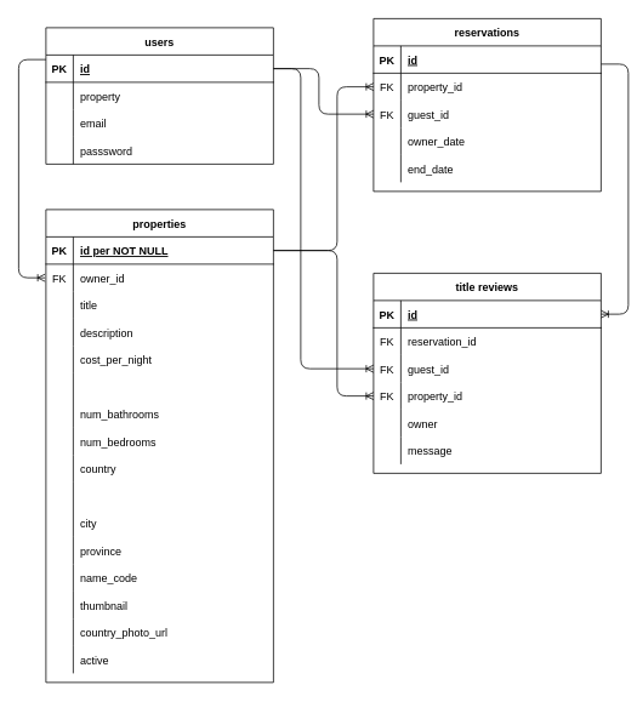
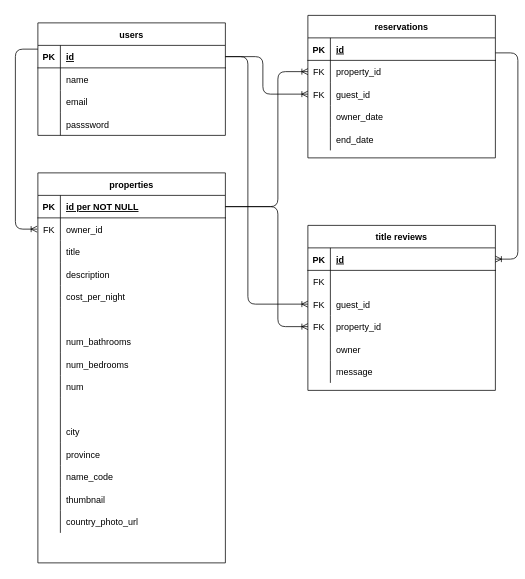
  <mxCell id="0" />
  <mxCell id="1" parent="0" />
  <mxCell id="2" value="properties" style="shape=table;startSize=30;container=1;collapsible=1;childLayout=tableLayout;fixedRows=1;rowLines=0;fontStyle=1;align=center;resizeLast=1;" parent="1" vertex="1"><mxGeometry x="50" y="230" width="250" height="520" as="geometry" /></mxCell>
  <mxCell id="3" value="" style="shape=partialRectangle;collapsible=0;dropTarget=0;pointerEvents=0;fillColor=none;points=[[0,0.5],[1,0.5]];portConstraint=eastwest;top=0;left=0;right=0;bottom=1;" parent="2" vertex="1"><mxGeometry y="30" width="250" height="30" as="geometry" /></mxCell>
  <mxCell id="4" value="PK" style="shape=partialRectangle;overflow=hidden;connectable=0;fillColor=none;top=0;left=0;bottom=0;right=0;fontStyle=1;" parent="3" vertex="1"><mxGeometry width="30" height="30" as="geometry" /></mxCell>
  <mxCell id="5" value="id per NOT NULL" style="shape=partialRectangle;overflow=hidden;connectable=0;fillColor=none;top=0;left=0;bottom=0;right=0;align=left;spacingLeft=6;fontStyle=5;" parent="3" vertex="1"><mxGeometry x="30" width="220" height="30" as="geometry" /></mxCell>
  <mxCell id="6" value="" style="shape=partialRectangle;collapsible=0;dropTarget=0;pointerEvents=0;fillColor=none;top=0;left=0;bottom=0;right=0;points=[[0,0.5],[1,0.5]];portConstraint=eastwest;" vertex="1" parent="2"><mxGeometry y="60" width="250" height="30" as="geometry" /></mxCell>
  <mxCell id="7" value="FK" style="shape=partialRectangle;connectable=0;fillColor=none;top=0;left=0;bottom=0;right=0;fontStyle=0;overflow=hidden;" vertex="1" parent="6"><mxGeometry width="30" height="30" as="geometry" /></mxCell>
  <mxCell id="8" value="owner_id" style="shape=partialRectangle;connectable=0;fillColor=none;top=0;left=0;bottom=0;right=0;align=left;spacingLeft=6;fontStyle=0;overflow=hidden;" vertex="1" parent="6"><mxGeometry x="30" width="220" height="30" as="geometry" /></mxCell>
  <mxCell id="9" value="" style="shape=partialRectangle;collapsible=0;dropTarget=0;pointerEvents=0;fillColor=none;points=[[0,0.5],[1,0.5]];portConstraint=eastwest;top=0;left=0;right=0;bottom=0;" parent="2" vertex="1"><mxGeometry y="90" width="250" height="30" as="geometry" /></mxCell>
  <mxCell id="10" value="" style="shape=partialRectangle;overflow=hidden;connectable=0;fillColor=none;top=0;left=0;bottom=0;right=0;" parent="9" vertex="1"><mxGeometry width="30" height="30" as="geometry" /></mxCell>
  <mxCell id="11" value="title" style="shape=partialRectangle;overflow=hidden;connectable=0;fillColor=none;top=0;left=0;bottom=0;right=0;align=left;spacingLeft=6;" parent="9" vertex="1"><mxGeometry x="30" width="220" height="30" as="geometry" /></mxCell>
  <mxCell id="12" value="" style="shape=partialRectangle;collapsible=0;dropTarget=0;pointerEvents=0;fillColor=none;points=[[0,0.5],[1,0.5]];portConstraint=eastwest;top=0;left=0;right=0;bottom=0;" parent="2" vertex="1"><mxGeometry y="120" width="250" height="30" as="geometry" /></mxCell>
  <mxCell id="13" value="" style="shape=partialRectangle;overflow=hidden;connectable=0;fillColor=none;top=0;left=0;bottom=0;right=0;" parent="12" vertex="1"><mxGeometry width="30" height="30" as="geometry" /></mxCell>
  <mxCell id="14" value="description" style="shape=partialRectangle;overflow=hidden;connectable=0;fillColor=none;top=0;left=0;bottom=0;right=0;align=left;spacingLeft=6;" parent="12" vertex="1"><mxGeometry x="30" width="220" height="30" as="geometry" /></mxCell>
  <mxCell id="15" value="" style="shape=partialRectangle;collapsible=0;dropTarget=0;pointerEvents=0;fillColor=none;top=0;left=0;bottom=0;right=0;points=[[0,0.5],[1,0.5]];portConstraint=eastwest;" vertex="1" parent="2"><mxGeometry y="150" width="250" height="30" as="geometry" /></mxCell>
  <mxCell id="16" value="" style="shape=partialRectangle;connectable=0;fillColor=none;top=0;left=0;bottom=0;right=0;editable=1;overflow=hidden;" vertex="1" parent="15"><mxGeometry width="30" height="30" as="geometry" /></mxCell>
  <mxCell id="17" value="cost_per_night" style="shape=partialRectangle;connectable=0;fillColor=none;top=0;left=0;bottom=0;right=0;align=left;spacingLeft=6;overflow=hidden;" vertex="1" parent="15"><mxGeometry x="30" width="220" height="30" as="geometry" /></mxCell>
  <mxCell id="18" value="" style="shape=partialRectangle;collapsible=0;dropTarget=0;pointerEvents=0;fillColor=none;top=0;left=0;bottom=0;right=0;points=[[0,0.5],[1,0.5]];portConstraint=eastwest;" vertex="1" parent="2"><mxGeometry y="180" width="250" height="30" as="geometry" /></mxCell>
  <mxCell id="19" value="" style="shape=partialRectangle;connectable=0;fillColor=none;top=0;left=0;bottom=0;right=0;editable=1;overflow=hidden;" vertex="1" parent="18"><mxGeometry width="30" height="30" as="geometry" /></mxCell>
  <mxCell id="20" value="" style="shape=partialRectangle;collapsible=0;dropTarget=0;pointerEvents=0;fillColor=none;top=0;left=0;bottom=0;right=0;points=[[0,0.5],[1,0.5]];portConstraint=eastwest;" vertex="1" parent="2"><mxGeometry y="210" width="250" height="30" as="geometry" /></mxCell>
  <mxCell id="21" value="" style="shape=partialRectangle;connectable=0;fillColor=none;top=0;left=0;bottom=0;right=0;editable=1;overflow=hidden;" vertex="1" parent="20"><mxGeometry width="30" height="30" as="geometry" /></mxCell>
  <mxCell id="22" value="num_bathrooms" style="shape=partialRectangle;connectable=0;fillColor=none;top=0;left=0;bottom=0;right=0;align=left;spacingLeft=6;overflow=hidden;" vertex="1" parent="20"><mxGeometry x="30" width="220" height="30" as="geometry" /></mxCell>
  <mxCell id="23" value="" style="shape=partialRectangle;collapsible=0;dropTarget=0;pointerEvents=0;fillColor=none;top=0;left=0;bottom=0;right=0;points=[[0,0.5],[1,0.5]];portConstraint=eastwest;" vertex="1" parent="2"><mxGeometry y="240" width="250" height="30" as="geometry" /></mxCell>
  <mxCell id="24" value="" style="shape=partialRectangle;connectable=0;fillColor=none;top=0;left=0;bottom=0;right=0;editable=1;overflow=hidden;" vertex="1" parent="23"><mxGeometry width="30" height="30" as="geometry" /></mxCell>
  <mxCell id="25" value="num_bedrooms" style="shape=partialRectangle;connectable=0;fillColor=none;top=0;left=0;bottom=0;right=0;align=left;spacingLeft=6;overflow=hidden;" vertex="1" parent="23"><mxGeometry x="30" width="220" height="30" as="geometry" /></mxCell>
  <mxCell id="26" value="" style="shape=partialRectangle;collapsible=0;dropTarget=0;pointerEvents=0;fillColor=none;top=0;left=0;bottom=0;right=0;points=[[0,0.5],[1,0.5]];portConstraint=eastwest;" vertex="1" parent="2"><mxGeometry y="270" width="250" height="30" as="geometry" /></mxCell>
  <mxCell id="27" value="" style="shape=partialRectangle;connectable=0;fillColor=none;top=0;left=0;bottom=0;right=0;editable=1;overflow=hidden;" vertex="1" parent="26"><mxGeometry width="30" height="30" as="geometry" /></mxCell>
- <mxCell id="28" value="country" style="shape=partialRectangle;connectable=0;fillColor=none;top=0;left=0;bottom=0;right=0;align=left;spacingLeft=6;overflow=hidden;" vertex="1" parent="26"><mxGeometry x="30" width="220" height="30" as="geometry" /></mxCell>
+ <mxCell id="28" value="num" style="shape=partialRectangle;connectable=0;fillColor=none;top=0;left=0;bottom=0;right=0;align=left;spacingLeft=6;overflow=hidden;" vertex="1" parent="26"><mxGeometry x="30" width="220" height="30" as="geometry" /></mxCell>
  <mxCell id="29" value="" style="shape=partialRectangle;collapsible=0;dropTarget=0;pointerEvents=0;fillColor=none;top=0;left=0;bottom=0;right=0;points=[[0,0.5],[1,0.5]];portConstraint=eastwest;" vertex="1" parent="2"><mxGeometry y="300" width="250" height="30" as="geometry" /></mxCell>
  <mxCell id="30" value="" style="shape=partialRectangle;connectable=0;fillColor=none;top=0;left=0;bottom=0;right=0;editable=1;overflow=hidden;" vertex="1" parent="29"><mxGeometry width="30" height="30" as="geometry" /></mxCell>
  <mxCell id="31" value="" style="shape=partialRectangle;collapsible=0;dropTarget=0;pointerEvents=0;fillColor=none;top=0;left=0;bottom=0;right=0;points=[[0,0.5],[1,0.5]];portConstraint=eastwest;" vertex="1" parent="2"><mxGeometry y="330" width="250" height="30" as="geometry" /></mxCell>
  <mxCell id="32" value="" style="shape=partialRectangle;connectable=0;fillColor=none;top=0;left=0;bottom=0;right=0;editable=1;overflow=hidden;" vertex="1" parent="31"><mxGeometry width="30" height="30" as="geometry" /></mxCell>
  <mxCell id="33" value="city" style="shape=partialRectangle;connectable=0;fillColor=none;top=0;left=0;bottom=0;right=0;align=left;spacingLeft=6;overflow=hidden;" vertex="1" parent="31"><mxGeometry x="30" width="220" height="30" as="geometry" /></mxCell>
  <mxCell id="34" value="" style="shape=partialRectangle;collapsible=0;dropTarget=0;pointerEvents=0;fillColor=none;top=0;left=0;bottom=0;right=0;points=[[0,0.5],[1,0.5]];portConstraint=eastwest;" vertex="1" parent="2"><mxGeometry y="360" width="250" height="30" as="geometry" /></mxCell>
  <mxCell id="35" value="" style="shape=partialRectangle;connectable=0;fillColor=none;top=0;left=0;bottom=0;right=0;editable=1;overflow=hidden;" vertex="1" parent="34"><mxGeometry width="30" height="30" as="geometry" /></mxCell>
  <mxCell id="36" value="province" style="shape=partialRectangle;connectable=0;fillColor=none;top=0;left=0;bottom=0;right=0;align=left;spacingLeft=6;overflow=hidden;" vertex="1" parent="34"><mxGeometry x="30" width="220" height="30" as="geometry" /></mxCell>
  <mxCell id="37" value="" style="shape=partialRectangle;collapsible=0;dropTarget=0;pointerEvents=0;fillColor=none;top=0;left=0;bottom=0;right=0;points=[[0,0.5],[1,0.5]];portConstraint=eastwest;" vertex="1" parent="2"><mxGeometry y="390" width="250" height="30" as="geometry" /></mxCell>
  <mxCell id="38" value="" style="shape=partialRectangle;connectable=0;fillColor=none;top=0;left=0;bottom=0;right=0;editable=1;overflow=hidden;" vertex="1" parent="37"><mxGeometry width="30" height="30" as="geometry" /></mxCell>
  <mxCell id="39" value="name_code" style="shape=partialRectangle;connectable=0;fillColor=none;top=0;left=0;bottom=0;right=0;align=left;spacingLeft=6;overflow=hidden;" vertex="1" parent="37"><mxGeometry x="30" width="220" height="30" as="geometry" /></mxCell>
  <mxCell id="40" value="" style="shape=partialRectangle;collapsible=0;dropTarget=0;pointerEvents=0;fillColor=none;top=0;left=0;bottom=0;right=0;points=[[0,0.5],[1,0.5]];portConstraint=eastwest;" vertex="1" parent="2"><mxGeometry y="420" width="250" height="30" as="geometry" /></mxCell>
  <mxCell id="41" value="" style="shape=partialRectangle;connectable=0;fillColor=none;top=0;left=0;bottom=0;right=0;editable=1;overflow=hidden;" vertex="1" parent="40"><mxGeometry width="30" height="30" as="geometry" /></mxCell>
  <mxCell id="42" value="thumbnail" style="shape=partialRectangle;connectable=0;fillColor=none;top=0;left=0;bottom=0;right=0;align=left;spacingLeft=6;overflow=hidden;" vertex="1" parent="40"><mxGeometry x="30" width="220" height="30" as="geometry" /></mxCell>
  <mxCell id="43" value="" style="shape=partialRectangle;collapsible=0;dropTarget=0;pointerEvents=0;fillColor=none;top=0;left=0;bottom=0;right=0;points=[[0,0.5],[1,0.5]];portConstraint=eastwest;" vertex="1" parent="2"><mxGeometry y="450" width="250" height="30" as="geometry" /></mxCell>
  <mxCell id="44" value="" style="shape=partialRectangle;connectable=0;fillColor=none;top=0;left=0;bottom=0;right=0;editable=1;overflow=hidden;" vertex="1" parent="43"><mxGeometry width="30" height="30" as="geometry" /></mxCell>
  <mxCell id="45" value="country_photo_url" style="shape=partialRectangle;connectable=0;fillColor=none;top=0;left=0;bottom=0;right=0;align=left;spacingLeft=6;overflow=hidden;" vertex="1" parent="43"><mxGeometry x="30" width="220" height="30" as="geometry" /></mxCell>
  <mxCell id="46" value="" style="shape=partialRectangle;collapsible=0;dropTarget=0;pointerEvents=0;fillColor=none;top=0;left=0;bottom=0;right=0;points=[[0,0.5],[1,0.5]];portConstraint=eastwest;" vertex="1" parent="2"><mxGeometry y="480" width="250" height="30" as="geometry" /></mxCell>
  <mxCell id="47" value="" style="shape=partialRectangle;connectable=0;fillColor=none;top=0;left=0;bottom=0;right=0;editable=1;overflow=hidden;" vertex="1" parent="46"><mxGeometry width="30" height="30" as="geometry" /></mxCell>
- <mxCell id="48" value="active" style="shape=partialRectangle;connectable=0;fillColor=none;top=0;left=0;bottom=0;right=0;align=left;spacingLeft=6;overflow=hidden;" vertex="1" parent="46"><mxGeometry x="30" width="220" height="30" as="geometry" /></mxCell>
  <mxCell id="49" value="reservations" style="shape=table;startSize=30;container=1;collapsible=1;childLayout=tableLayout;fixedRows=1;rowLines=0;fontStyle=1;align=center;resizeLast=1;" parent="1" vertex="1"><mxGeometry x="410" y="20" width="250" height="190" as="geometry" /></mxCell>
  <mxCell id="50" value="" style="shape=partialRectangle;collapsible=0;dropTarget=0;pointerEvents=0;fillColor=none;points=[[0,0.5],[1,0.5]];portConstraint=eastwest;top=0;left=0;right=0;bottom=1;" parent="49" vertex="1"><mxGeometry y="30" width="250" height="30" as="geometry" /></mxCell>
  <mxCell id="51" value="PK" style="shape=partialRectangle;overflow=hidden;connectable=0;fillColor=none;top=0;left=0;bottom=0;right=0;fontStyle=1;" parent="50" vertex="1"><mxGeometry width="30" height="30" as="geometry" /></mxCell>
  <mxCell id="52" value="id" style="shape=partialRectangle;overflow=hidden;connectable=0;fillColor=none;top=0;left=0;bottom=0;right=0;align=left;spacingLeft=6;fontStyle=5;" parent="50" vertex="1"><mxGeometry x="30" width="220" height="30" as="geometry" /></mxCell>
  <mxCell id="53" value="" style="shape=partialRectangle;collapsible=0;dropTarget=0;pointerEvents=0;fillColor=none;top=0;left=0;bottom=0;right=0;points=[[0,0.5],[1,0.5]];portConstraint=eastwest;" vertex="1" parent="49"><mxGeometry y="60" width="250" height="30" as="geometry" /></mxCell>
  <mxCell id="54" value="FK" style="shape=partialRectangle;connectable=0;fillColor=none;top=0;left=0;bottom=0;right=0;fontStyle=0;overflow=hidden;" vertex="1" parent="53"><mxGeometry width="30" height="30" as="geometry" /></mxCell>
  <mxCell id="55" value="property_id" style="shape=partialRectangle;connectable=0;fillColor=none;top=0;left=0;bottom=0;right=0;align=left;spacingLeft=6;fontStyle=0;overflow=hidden;" vertex="1" parent="53"><mxGeometry x="30" width="220" height="30" as="geometry" /></mxCell>
  <mxCell id="56" value="" style="shape=partialRectangle;collapsible=0;dropTarget=0;pointerEvents=0;fillColor=none;top=0;left=0;bottom=0;right=0;points=[[0,0.5],[1,0.5]];portConstraint=eastwest;" vertex="1" parent="49"><mxGeometry y="90" width="250" height="30" as="geometry" /></mxCell>
  <mxCell id="57" value="FK" style="shape=partialRectangle;connectable=0;fillColor=none;top=0;left=0;bottom=0;right=0;fontStyle=0;overflow=hidden;" vertex="1" parent="56"><mxGeometry width="30" height="30" as="geometry" /></mxCell>
  <mxCell id="58" value="guest_id" style="shape=partialRectangle;connectable=0;fillColor=none;top=0;left=0;bottom=0;right=0;align=left;spacingLeft=6;fontStyle=0;overflow=hidden;" vertex="1" parent="56"><mxGeometry x="30" width="220" height="30" as="geometry" /></mxCell>
  <mxCell id="59" value="" style="shape=partialRectangle;collapsible=0;dropTarget=0;pointerEvents=0;fillColor=none;points=[[0,0.5],[1,0.5]];portConstraint=eastwest;top=0;left=0;right=0;bottom=0;" parent="49" vertex="1"><mxGeometry y="120" width="250" height="30" as="geometry" /></mxCell>
  <mxCell id="60" value="" style="shape=partialRectangle;overflow=hidden;connectable=0;fillColor=none;top=0;left=0;bottom=0;right=0;" parent="59" vertex="1"><mxGeometry width="30" height="30" as="geometry" /></mxCell>
  <mxCell id="61" value="owner_date" style="shape=partialRectangle;overflow=hidden;connectable=0;fillColor=none;top=0;left=0;bottom=0;right=0;align=left;spacingLeft=6;" parent="59" vertex="1"><mxGeometry x="30" width="220" height="30" as="geometry" /></mxCell>
  <mxCell id="62" value="" style="shape=partialRectangle;collapsible=0;dropTarget=0;pointerEvents=0;fillColor=none;points=[[0,0.5],[1,0.5]];portConstraint=eastwest;top=0;left=0;right=0;bottom=0;" parent="49" vertex="1"><mxGeometry y="150" width="250" height="30" as="geometry" /></mxCell>
  <mxCell id="63" value="" style="shape=partialRectangle;overflow=hidden;connectable=0;fillColor=none;top=0;left=0;bottom=0;right=0;" parent="62" vertex="1"><mxGeometry width="30" height="30" as="geometry" /></mxCell>
  <mxCell id="64" value="end_date" style="shape=partialRectangle;overflow=hidden;connectable=0;fillColor=none;top=0;left=0;bottom=0;right=0;align=left;spacingLeft=6;" parent="62" vertex="1"><mxGeometry x="30" width="220" height="30" as="geometry" /></mxCell>
  <mxCell id="65" value="users" style="shape=table;startSize=30;container=1;collapsible=1;childLayout=tableLayout;fixedRows=1;rowLines=0;fontStyle=1;align=center;resizeLast=1;" parent="1" vertex="1"><mxGeometry x="50" y="30" width="250" height="150" as="geometry" /></mxCell>
  <mxCell id="66" value="" style="shape=partialRectangle;collapsible=0;dropTarget=0;pointerEvents=0;fillColor=none;points=[[0,0.5],[1,0.5]];portConstraint=eastwest;top=0;left=0;right=0;bottom=1;" parent="65" vertex="1"><mxGeometry y="30" width="250" height="30" as="geometry" /></mxCell>
  <mxCell id="67" value="PK" style="shape=partialRectangle;overflow=hidden;connectable=0;fillColor=none;top=0;left=0;bottom=0;right=0;fontStyle=1;" parent="66" vertex="1"><mxGeometry width="30" height="30" as="geometry" /></mxCell>
  <mxCell id="68" value="id" style="shape=partialRectangle;overflow=hidden;connectable=0;fillColor=none;top=0;left=0;bottom=0;right=0;align=left;spacingLeft=6;fontStyle=5;" parent="66" vertex="1"><mxGeometry x="30" width="220" height="30" as="geometry" /></mxCell>
  <mxCell id="69" value="" style="shape=partialRectangle;collapsible=0;dropTarget=0;pointerEvents=0;fillColor=none;points=[[0,0.5],[1,0.5]];portConstraint=eastwest;top=0;left=0;right=0;bottom=0;" parent="65" vertex="1"><mxGeometry y="60" width="250" height="30" as="geometry" /></mxCell>
  <mxCell id="70" value="" style="shape=partialRectangle;overflow=hidden;connectable=0;fillColor=none;top=0;left=0;bottom=0;right=0;" parent="69" vertex="1"><mxGeometry width="30" height="30" as="geometry" /></mxCell>
- <mxCell id="71" value="property" style="shape=partialRectangle;overflow=hidden;connectable=0;fillColor=none;top=0;left=0;bottom=0;right=0;align=left;spacingLeft=6;" parent="69" vertex="1"><mxGeometry x="30" width="220" height="30" as="geometry" /></mxCell>
+ <mxCell id="71" value="name" style="shape=partialRectangle;overflow=hidden;connectable=0;fillColor=none;top=0;left=0;bottom=0;right=0;align=left;spacingLeft=6;" parent="69" vertex="1"><mxGeometry x="30" width="220" height="30" as="geometry" /></mxCell>
  <mxCell id="72" value="" style="shape=partialRectangle;collapsible=0;dropTarget=0;pointerEvents=0;fillColor=none;top=0;left=0;bottom=0;right=0;points=[[0,0.5],[1,0.5]];portConstraint=eastwest;" vertex="1" parent="65"><mxGeometry y="90" width="250" height="30" as="geometry" /></mxCell>
  <mxCell id="73" value="" style="shape=partialRectangle;connectable=0;fillColor=none;top=0;left=0;bottom=0;right=0;editable=1;overflow=hidden;" vertex="1" parent="72"><mxGeometry width="30" height="30" as="geometry" /></mxCell>
  <mxCell id="74" value="email" style="shape=partialRectangle;connectable=0;fillColor=none;top=0;left=0;bottom=0;right=0;align=left;spacingLeft=6;overflow=hidden;" vertex="1" parent="72"><mxGeometry x="30" width="220" height="30" as="geometry" /></mxCell>
  <mxCell id="75" value="" style="shape=partialRectangle;collapsible=0;dropTarget=0;pointerEvents=0;fillColor=none;top=0;left=0;bottom=0;right=0;points=[[0,0.5],[1,0.5]];portConstraint=eastwest;" vertex="1" parent="65"><mxGeometry y="120" width="250" height="30" as="geometry" /></mxCell>
  <mxCell id="76" value="" style="shape=partialRectangle;connectable=0;fillColor=none;top=0;left=0;bottom=0;right=0;editable=1;overflow=hidden;" vertex="1" parent="75"><mxGeometry width="30" height="30" as="geometry" /></mxCell>
  <mxCell id="77" value="passsword" style="shape=partialRectangle;connectable=0;fillColor=none;top=0;left=0;bottom=0;right=0;align=left;spacingLeft=6;overflow=hidden;" vertex="1" parent="75"><mxGeometry x="30" width="220" height="30" as="geometry" /></mxCell>
  <mxCell id="78" value="title reviews" style="shape=table;startSize=30;container=1;collapsible=1;childLayout=tableLayout;fixedRows=1;rowLines=0;fontStyle=1;align=center;resizeLast=1;" vertex="1" parent="1"><mxGeometry x="410" y="300" width="250" height="220" as="geometry" /></mxCell>
  <mxCell id="79" value="" style="shape=partialRectangle;collapsible=0;dropTarget=0;pointerEvents=0;fillColor=none;points=[[0,0.5],[1,0.5]];portConstraint=eastwest;top=0;left=0;right=0;bottom=1;" vertex="1" parent="78"><mxGeometry y="30" width="250" height="30" as="geometry" /></mxCell>
  <mxCell id="80" value="PK" style="shape=partialRectangle;overflow=hidden;connectable=0;fillColor=none;top=0;left=0;bottom=0;right=0;fontStyle=1;" vertex="1" parent="79"><mxGeometry width="30" height="30" as="geometry" /></mxCell>
  <mxCell id="81" value="id" style="shape=partialRectangle;overflow=hidden;connectable=0;fillColor=none;top=0;left=0;bottom=0;right=0;align=left;spacingLeft=6;fontStyle=5;" vertex="1" parent="79"><mxGeometry x="30" width="220" height="30" as="geometry" /></mxCell>
  <mxCell id="82" value="" style="shape=partialRectangle;collapsible=0;dropTarget=0;pointerEvents=0;fillColor=none;points=[[0,0.5],[1,0.5]];portConstraint=eastwest;top=0;left=0;right=0;bottom=0;" vertex="1" parent="78"><mxGeometry y="60" width="250" height="30" as="geometry" /></mxCell>
  <mxCell id="83" value="FK" style="shape=partialRectangle;overflow=hidden;connectable=0;fillColor=none;top=0;left=0;bottom=0;right=0;" vertex="1" parent="82"><mxGeometry width="30" height="30" as="geometry" /></mxCell>
- <mxCell id="84" value="reservation_id" style="shape=partialRectangle;overflow=hidden;connectable=0;fillColor=none;top=0;left=0;bottom=0;right=0;align=left;spacingLeft=6;" vertex="1" parent="82"><mxGeometry x="30" width="220" height="30" as="geometry" /></mxCell>
  <mxCell id="85" value="" style="shape=partialRectangle;collapsible=0;dropTarget=0;pointerEvents=0;fillColor=none;points=[[0,0.5],[1,0.5]];portConstraint=eastwest;top=0;left=0;right=0;bottom=0;" vertex="1" parent="78"><mxGeometry y="90" width="250" height="30" as="geometry" /></mxCell>
  <mxCell id="86" value="FK" style="shape=partialRectangle;overflow=hidden;connectable=0;fillColor=none;top=0;left=0;bottom=0;right=0;" vertex="1" parent="85"><mxGeometry width="30" height="30" as="geometry" /></mxCell>
  <mxCell id="87" value="guest_id" style="shape=partialRectangle;overflow=hidden;connectable=0;fillColor=none;top=0;left=0;bottom=0;right=0;align=left;spacingLeft=6;" vertex="1" parent="85"><mxGeometry x="30" width="220" height="30" as="geometry" /></mxCell>
  <mxCell id="88" value="" style="shape=partialRectangle;collapsible=0;dropTarget=0;pointerEvents=0;fillColor=none;points=[[0,0.5],[1,0.5]];portConstraint=eastwest;top=0;left=0;right=0;bottom=0;" vertex="1" parent="78"><mxGeometry y="120" width="250" height="30" as="geometry" /></mxCell>
  <mxCell id="89" value="FK" style="shape=partialRectangle;overflow=hidden;connectable=0;fillColor=none;top=0;left=0;bottom=0;right=0;" vertex="1" parent="88"><mxGeometry width="30" height="30" as="geometry" /></mxCell>
  <mxCell id="90" value="property_id" style="shape=partialRectangle;overflow=hidden;connectable=0;fillColor=none;top=0;left=0;bottom=0;right=0;align=left;spacingLeft=6;" vertex="1" parent="88"><mxGeometry x="30" width="220" height="30" as="geometry" /></mxCell>
  <mxCell id="91" value="" style="shape=partialRectangle;collapsible=0;dropTarget=0;pointerEvents=0;fillColor=none;points=[[0,0.5],[1,0.5]];portConstraint=eastwest;top=0;left=0;right=0;bottom=0;" vertex="1" parent="78"><mxGeometry y="150" width="250" height="30" as="geometry" /></mxCell>
  <mxCell id="92" value="" style="shape=partialRectangle;overflow=hidden;connectable=0;fillColor=none;top=0;left=0;bottom=0;right=0;" vertex="1" parent="91"><mxGeometry width="30" height="30" as="geometry" /></mxCell>
  <mxCell id="93" value="owner" style="shape=partialRectangle;overflow=hidden;connectable=0;fillColor=none;top=0;left=0;bottom=0;right=0;align=left;spacingLeft=6;" vertex="1" parent="91"><mxGeometry x="30" width="220" height="30" as="geometry" /></mxCell>
  <mxCell id="94" value="" style="shape=partialRectangle;collapsible=0;dropTarget=0;pointerEvents=0;fillColor=none;points=[[0,0.5],[1,0.5]];portConstraint=eastwest;top=0;left=0;right=0;bottom=0;" vertex="1" parent="78"><mxGeometry y="180" width="250" height="30" as="geometry" /></mxCell>
  <mxCell id="95" value="" style="shape=partialRectangle;overflow=hidden;connectable=0;fillColor=none;top=0;left=0;bottom=0;right=0;" vertex="1" parent="94"><mxGeometry width="30" height="30" as="geometry" /></mxCell>
  <mxCell id="96" value="message" style="shape=partialRectangle;overflow=hidden;connectable=0;fillColor=none;top=0;left=0;bottom=0;right=0;align=left;spacingLeft=6;" vertex="1" parent="94"><mxGeometry x="30" width="220" height="30" as="geometry" /></mxCell>
  <mxCell id="97" style="edgeStyle=orthogonalEdgeStyle;rounded=1;orthogonalLoop=1;jettySize=auto;html=1;exitX=1;exitY=0.5;exitDx=0;exitDy=0;endArrow=ERoneToMany;endFill=0;" edge="1" parent="1" source="66"><mxGeometry relative="1" as="geometry"><mxPoint x="410" y="125" as="targetPoint" /><Array as="points"><mxPoint x="350" y="75" /><mxPoint x="350" y="125" /></Array></mxGeometry></mxCell>
  <mxCell id="98" style="edgeStyle=orthogonalEdgeStyle;orthogonalLoop=1;jettySize=auto;html=1;exitX=1;exitY=0.5;exitDx=0;exitDy=0;entryX=0;entryY=0.5;entryDx=0;entryDy=0;endArrow=ERoneToMany;endFill=0;rounded=1;" edge="1" parent="1" source="3" target="53"><mxGeometry relative="1" as="geometry"><Array as="points"><mxPoint x="370" y="275" /><mxPoint x="370" y="95" /></Array></mxGeometry></mxCell>
  <mxCell id="99" style="edgeStyle=orthogonalEdgeStyle;rounded=1;orthogonalLoop=1;jettySize=auto;html=1;exitX=1;exitY=0.5;exitDx=0;exitDy=0;entryX=0;entryY=0.5;entryDx=0;entryDy=0;endArrow=ERoneToMany;endFill=0;" edge="1" parent="1" source="66" target="85"><mxGeometry relative="1" as="geometry"><mxPoint x="300" y="80" as="sourcePoint" /><mxPoint x="410" y="200" as="targetPoint" /><Array as="points"><mxPoint x="330" y="75" /><mxPoint x="330" y="405" /></Array></mxGeometry></mxCell>
  <mxCell id="100" style="edgeStyle=orthogonalEdgeStyle;rounded=1;orthogonalLoop=1;jettySize=auto;html=1;exitX=1;exitY=0.5;exitDx=0;exitDy=0;endArrow=ERoneToMany;endFill=0;" edge="1" parent="1"><mxGeometry relative="1" as="geometry"><mxPoint x="50" y="65" as="sourcePoint" /><mxPoint x="49" y="305" as="targetPoint" /><Array as="points"><mxPoint x="20" y="65" /><mxPoint x="20" y="305" /></Array></mxGeometry></mxCell>
  <mxCell id="101" style="edgeStyle=orthogonalEdgeStyle;rounded=1;orthogonalLoop=1;jettySize=auto;html=1;exitX=1;exitY=0.5;exitDx=0;exitDy=0;entryX=0;entryY=0.5;entryDx=0;entryDy=0;endArrow=ERoneToMany;endFill=0;" edge="1" parent="1" source="3" target="88"><mxGeometry relative="1" as="geometry"><mxPoint x="310" y="90" as="sourcePoint" /><mxPoint x="420" y="415" as="targetPoint" /><Array as="points"><mxPoint x="370" y="275" /><mxPoint x="370" y="435" /></Array></mxGeometry></mxCell>
  <mxCell id="102" value="" style="edgeStyle=entityRelationEdgeStyle;fontSize=12;html=1;endArrow=ERoneToMany;entryX=1;entryY=0.5;entryDx=0;entryDy=0;" edge="1" parent="1" target="79"><mxGeometry width="100" height="100" relative="1" as="geometry"><mxPoint x="660" y="70" as="sourcePoint" /><mxPoint x="760" y="-30" as="targetPoint" /></mxGeometry></mxCell>
